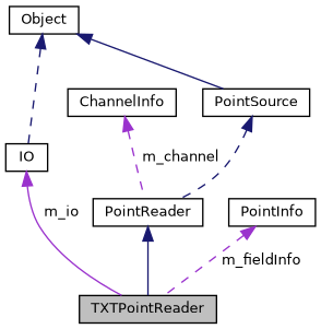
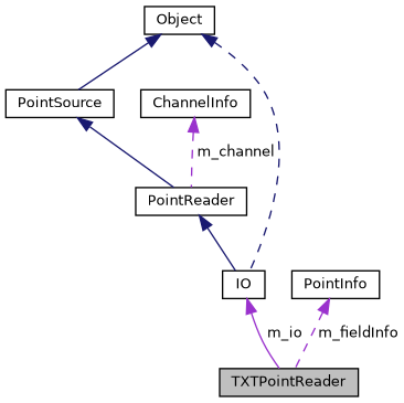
  digraph {
    node [color=black fontname=Helvetica fontsize=10 shape=record]
    edge [color=midnightblue dir=back fontname=Helvetica fontsize=10 labelfontname=Helvetica labelfontsize=10 style=solid]
    n1 [fillcolor=grey75 fontcolor=black height=0.2 label=TXTPointReader style=filled width=0.4]
    n2 [height=0.2 label=PointReader width=0.4]
    n3 [height=0.2 label=PointSource width=0.4]
    n4 [height=0.2 label=Object width=0.4]
    n5 [height=0.2 label=IO width=0.4]
    n6 [height=0.2 label=PointInfo width=0.4]
    n7 [height=0.2 label=ChannelInfo width=0.4]
-   n2 -> n1
-   n3 -> n2 [style=dashed]
+   n2 -> n5
+   n3 -> n2
    n4 -> n3
    n4 -> n5 [style=dashed]
    n5 -> n1 [color=darkorchid3 label=" m_io"]
    n6 -> n1 [color=darkorchid3 label=" m_fieldInfo" style=dashed]
    n7 -> n2 [color=darkorchid3 label=" m_channel" style=dashed]
  }
